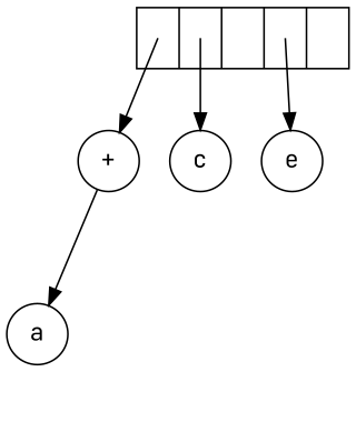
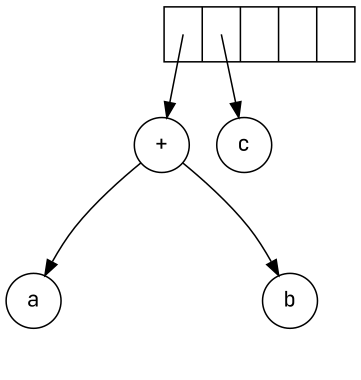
  digraph {
    fontname="JetBrains Mono"
    node [fontname="JetBrains Mono" shape=circle]
    edge [fontname="JetBrains Mono"]
    hidden1 [style=invis]
+   b
    a
    n4 [label="<0>|<1>|<2>|<3>|<4>" shape=record]
    n5 [label="+"]
    c
-   e
    subgraph sub_1 {
      rank=same
      hidden1
+     b
      a
    }
+   hidden1 -> b [style=invis]
    a -> hidden1 [style=invis]
    n4 -> n5 [tailclip=false tailport="0:c"]
    n4 -> c [tailclip=false tailport="1:c"]
-   n4 -> e [tailclip=false tailport="3:c"]
    n5 -> hidden1 [style=invis]
+   n5 -> b
    n5 -> a
  }
